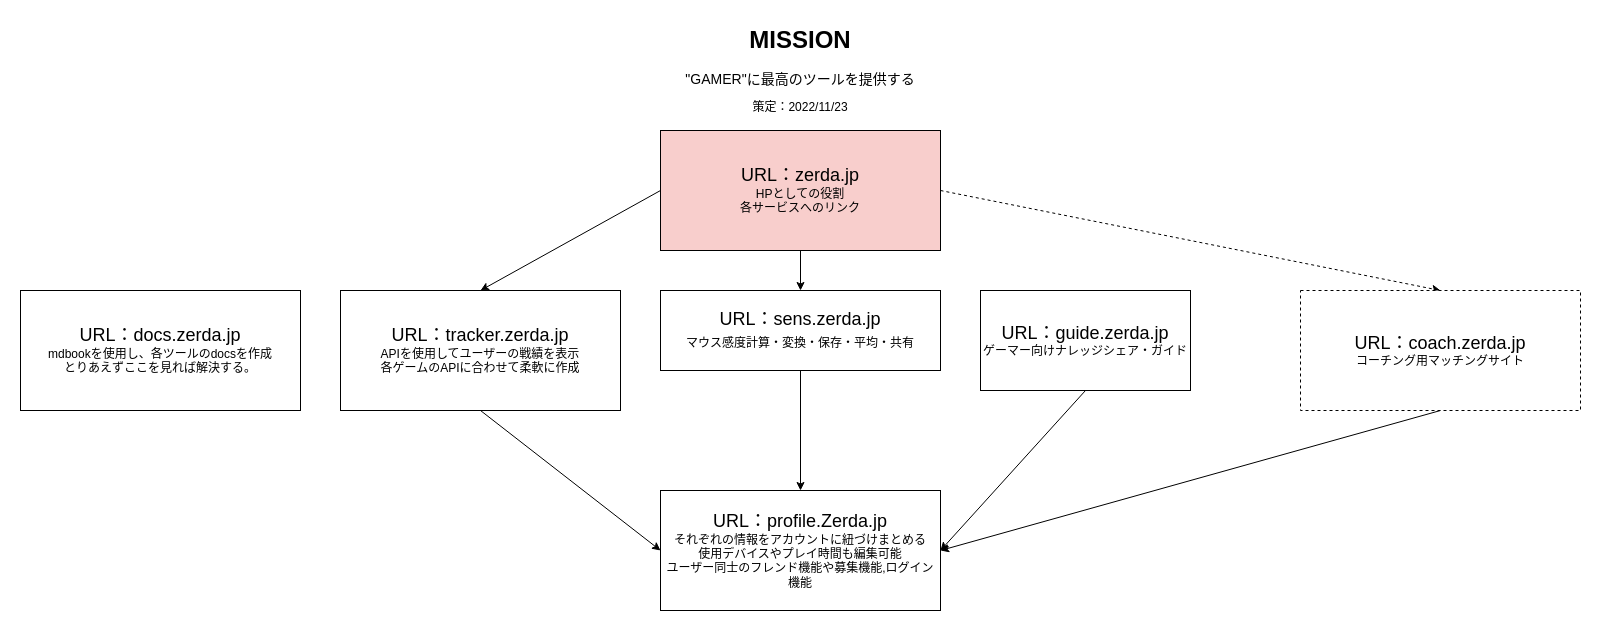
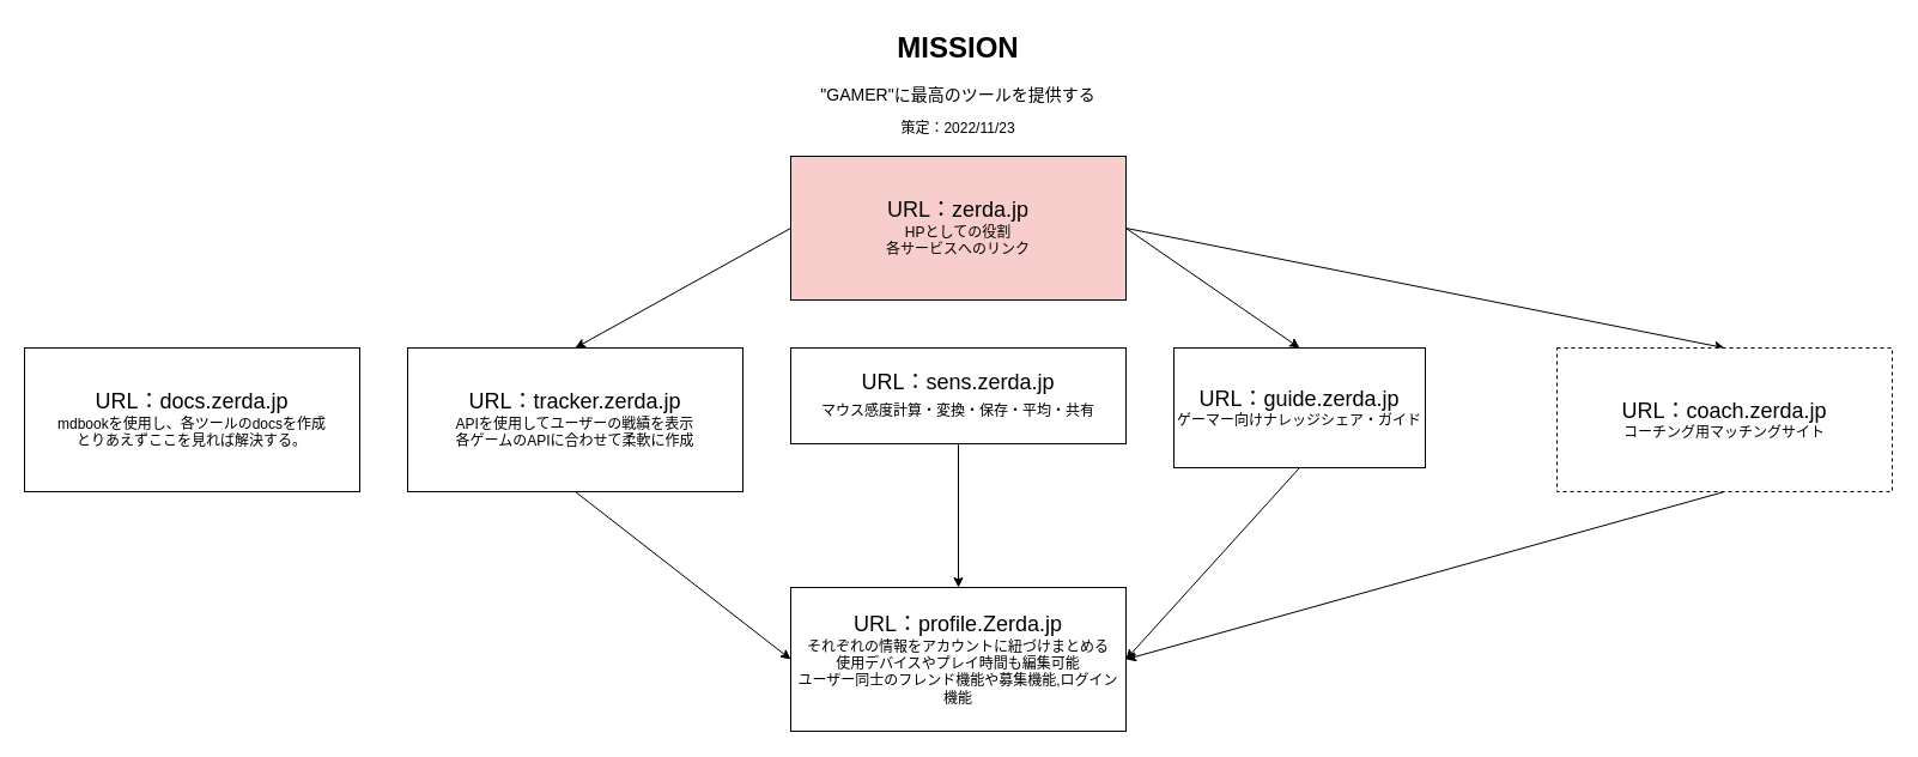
  <mxCell id="0" />
  <mxCell id="1" parent="0" />
- <mxCell id="2" style="edgeStyle=orthogonalEdgeStyle;rounded=0;orthogonalLoop=1;jettySize=auto;html=1;fontSize=18;" parent="1" source="6" target="11" edge="1"><mxGeometry relative="1" as="geometry" /></mxCell>
+ <mxCell id="3" style="edgeStyle=none;html=1;entryX=0.5;entryY=0;entryDx=0;entryDy=0;exitX=1;exitY=0.5;exitDx=0;exitDy=0;" parent="1" source="6" target="16" edge="1"><mxGeometry relative="1" as="geometry" /></mxCell>
  <mxCell id="4" style="edgeStyle=none;html=1;entryX=0.5;entryY=0;entryDx=0;entryDy=0;exitX=0;exitY=0.5;exitDx=0;exitDy=0;" parent="1" source="6" target="8" edge="1"><mxGeometry relative="1" as="geometry" /></mxCell>
- <mxCell id="5" style="edgeStyle=none;html=1;entryX=0.5;entryY=0;entryDx=0;entryDy=0;exitX=1;exitY=0.5;exitDx=0;exitDy=0;dashed=1;" parent="1" source="6" target="13" edge="1"><mxGeometry relative="1" as="geometry" /></mxCell>
+ <mxCell id="5" style="edgeStyle=none;html=1;entryX=0.5;entryY=0;entryDx=0;entryDy=0;exitX=1;exitY=0.5;exitDx=0;exitDy=0;" parent="1" source="6" target="13" edge="1"><mxGeometry relative="1" as="geometry" /></mxCell>
  <mxCell id="6" value="&lt;font style=&quot;font-size: 18px;&quot;&gt;URL：zerda.jp&lt;br&gt;&lt;/font&gt;HPとしての役割&lt;br&gt;各サービスへのリンク" style="rounded=0;whiteSpace=wrap;html=1;fillColor=#f8cecc;" parent="1" vertex="1"><mxGeometry x="660" y="130" width="280" height="120" as="geometry" /></mxCell>
  <mxCell id="7" style="edgeStyle=none;html=1;entryX=0;entryY=0.5;entryDx=0;entryDy=0;exitX=0.5;exitY=1;exitDx=0;exitDy=0;" parent="1" source="8" target="9" edge="1"><mxGeometry relative="1" as="geometry" /></mxCell>
  <mxCell id="8" value="&lt;font style=&quot;font-size: 18px;&quot;&gt;URL：tracker.zerda.jp&lt;br&gt;&lt;/font&gt;APIを使用してユーザーの戦績を表示&lt;br&gt;各ゲームのAPIに合わせて柔軟に作成" style="rounded=0;whiteSpace=wrap;html=1;" parent="1" vertex="1"><mxGeometry x="340" y="290" width="280" height="120" as="geometry" /></mxCell>
  <mxCell id="9" value="&lt;font style=&quot;font-size: 18px;&quot;&gt;URL：profile.Zerda.jp&lt;br&gt;&lt;/font&gt;それぞれの情報をアカウントに紐づけまとめる&lt;br&gt;使用デバイスやプレイ時間も編集可能&lt;br&gt;ユーザー同士のフレンド機能や募集機能,ログイン機能" style="rounded=0;whiteSpace=wrap;html=1;" parent="1" vertex="1"><mxGeometry x="660" y="490" width="280" height="120" as="geometry" /></mxCell>
  <mxCell id="10" style="edgeStyle=orthogonalEdgeStyle;rounded=0;orthogonalLoop=1;jettySize=auto;html=1;entryX=0.5;entryY=0;entryDx=0;entryDy=0;fontSize=12;" parent="1" source="11" target="9" edge="1"><mxGeometry relative="1" as="geometry" /></mxCell>
  <mxCell id="11" value="&lt;font style=&quot;&quot;&gt;URL：sens.zerda.jp&lt;br&gt;&lt;font style=&quot;font-size: 12px;&quot;&gt;マウス感度計算・変換・保存・平均・共有&lt;/font&gt;&lt;br&gt;&lt;/font&gt;" style="rounded=0;whiteSpace=wrap;html=1;fontSize=18;" parent="1" vertex="1"><mxGeometry x="660" y="290" width="280" height="80" as="geometry" /></mxCell>
  <mxCell id="12" style="edgeStyle=none;html=1;exitX=0.5;exitY=1;exitDx=0;exitDy=0;" parent="1" source="13" edge="1"><mxGeometry relative="1" as="geometry"><mxPoint x="940" y="550" as="targetPoint" /></mxGeometry></mxCell>
  <mxCell id="13" value="&lt;font style=&quot;font-size: 18px&quot;&gt;URL：coach.zerda.jp&lt;br&gt;&lt;/font&gt;コーチング用マッチングサイト" style="rounded=0;whiteSpace=wrap;html=1;dashed=1;" parent="1" vertex="1"><mxGeometry x="1300" y="290" width="280" height="120" as="geometry" /></mxCell>
  <mxCell id="14" value="&lt;h1&gt;MISSION&lt;/h1&gt;&lt;p&gt;&lt;font style=&quot;font-size: 14px;&quot;&gt;&quot;GAMER&quot;に最高のツールを提供する&lt;/font&gt;&lt;/p&gt;&lt;p&gt;&lt;font style=&quot;font-size: 12px;&quot;&gt;策定：2022/11/23&lt;/font&gt;&lt;/p&gt;" style="text;html=1;strokeColor=none;fillColor=none;spacing=5;spacingTop=-20;whiteSpace=wrap;overflow=hidden;rounded=0;fontSize=12;align=center;" parent="1" vertex="1"><mxGeometry x="680" y="20" width="240" height="120" as="geometry" /></mxCell>
  <mxCell id="15" style="edgeStyle=none;html=1;entryX=1;entryY=0.5;entryDx=0;entryDy=0;exitX=0.5;exitY=1;exitDx=0;exitDy=0;" parent="1" source="16" target="9" edge="1"><mxGeometry relative="1" as="geometry" /></mxCell>
  <mxCell id="16" value="&lt;font style=&quot;font-size: 18px&quot;&gt;URL：guide.zerda.jp&lt;br&gt;&lt;/font&gt;ゲーマー向けナレッジシェア・ガイド" style="rounded=0;whiteSpace=wrap;html=1;" parent="1" vertex="1"><mxGeometry x="980" y="290" width="210" height="100" as="geometry" /></mxCell>
  <mxCell id="17" value="&lt;font style=&quot;font-size: 18px;&quot;&gt;URL：docs.zerda.jp&lt;br&gt;&lt;/font&gt;mdbookを使用し、各ツールのdocsを作成&lt;br&gt;とりあえずここを見れば解決する。" style="rounded=0;whiteSpace=wrap;html=1;" vertex="1" parent="1"><mxGeometry x="20" y="290" width="280" height="120" as="geometry" /></mxCell>
